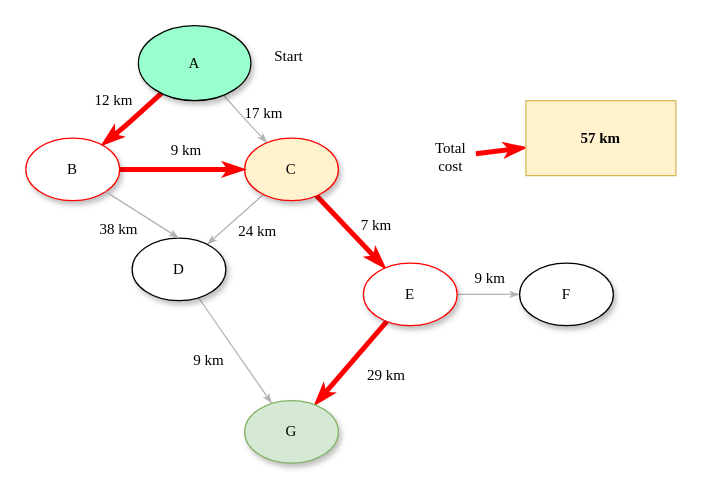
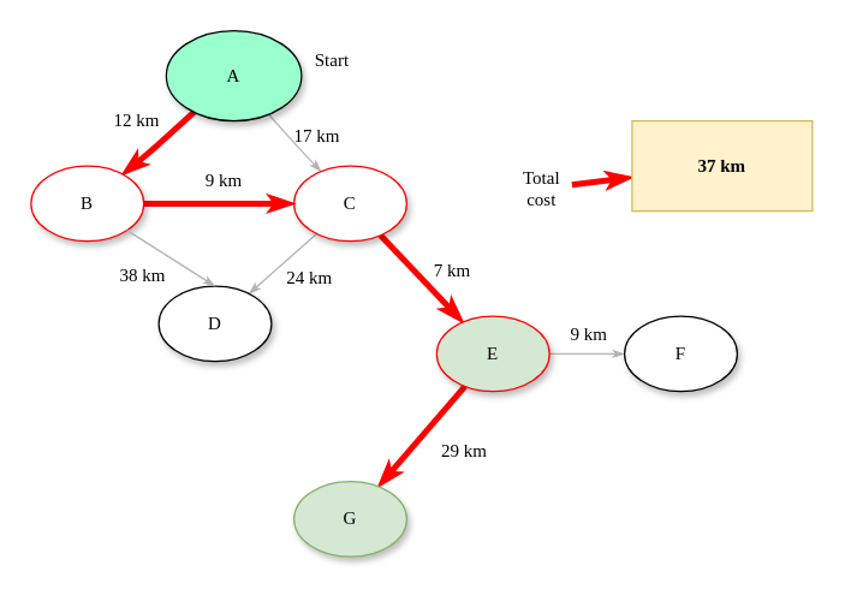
  <mxCell id="0" />
  <mxCell id="1" parent="0" />
  <mxCell id="2" style="edgeStyle=none;rounded=1;html=1;labelBackgroundColor=none;startArrow=none;startFill=0;startSize=5;endArrow=classicThin;endFill=1;endSize=5;jettySize=auto;orthogonalLoop=1;strokeColor=#B3B3B3;strokeWidth=1;fontFamily=Verdana;fontSize=12" parent="1" source="4" target="7" edge="1"><mxGeometry relative="1" as="geometry"><Array as="points"><mxPoint x="200" y="100" /></Array></mxGeometry></mxCell>
  <mxCell id="3" value="12 km" style="edgeStyle=none;rounded=1;html=1;labelBackgroundColor=none;startArrow=none;startFill=0;startSize=5;endArrow=classicThin;endFill=1;endSize=5;jettySize=auto;orthogonalLoop=1;strokeWidth=4;fontFamily=Verdana;fontSize=12;strokeColor=#FF0000;" parent="1" source="4" target="16" edge="1"><mxGeometry x="0.22" y="-22" relative="1" as="geometry"><Array as="points"><mxPoint x="100" y="100" /></Array><mxPoint x="4" y="-3" as="offset" /></mxGeometry></mxCell>
  <mxCell id="4" value="A" style="ellipse;whiteSpace=wrap;html=1;rounded=0;shadow=1;comic=0;labelBackgroundColor=none;strokeWidth=1;fontFamily=Verdana;fontSize=12;align=center;fillColor=#99FFCC;" parent="1" vertex="1"><mxGeometry x="110" y="20" width="90" height="60" as="geometry" /></mxCell>
  <mxCell id="5" value="24 km" style="edgeStyle=none;rounded=1;html=1;labelBackgroundColor=none;startArrow=none;startFill=0;startSize=5;endArrow=classicThin;endFill=1;endSize=5;jettySize=auto;orthogonalLoop=1;strokeColor=#B3B3B3;strokeWidth=1;fontFamily=Verdana;fontSize=12" parent="1" source="7" target="13" edge="1"><mxGeometry x="-0.247" y="19" relative="1" as="geometry"><mxPoint as="offset" /></mxGeometry></mxCell>
  <mxCell id="6" value="7 km" style="edgeStyle=none;rounded=1;html=1;labelBackgroundColor=none;startArrow=none;startFill=0;startSize=5;endArrow=classicThin;endFill=1;endSize=5;jettySize=auto;orthogonalLoop=1;strokeWidth=4;fontFamily=Verdana;fontSize=12;strokeColor=#FF0000;" parent="1" source="7" target="11" edge="1"><mxGeometry x="0.255" y="18" relative="1" as="geometry"><mxPoint as="offset" /></mxGeometry></mxCell>
- <mxCell id="7" value="&lt;span&gt;C&lt;/span&gt;" style="ellipse;whiteSpace=wrap;html=1;rounded=0;shadow=1;comic=0;labelBackgroundColor=none;strokeWidth=1;fontFamily=Verdana;fontSize=12;align=center;strokeColor=#FF0000;fillColor=#fff2cc;" parent="1" vertex="1"><mxGeometry x="195" y="110" width="75" height="50" as="geometry" /></mxCell>
+ <mxCell id="7" value="&lt;span&gt;C&lt;/span&gt;" style="ellipse;whiteSpace=wrap;html=1;rounded=0;shadow=1;comic=0;labelBackgroundColor=none;strokeWidth=1;fontFamily=Verdana;fontSize=12;align=center;strokeColor=#FF0000;" parent="1" vertex="1"><mxGeometry x="195" y="110" width="75" height="50" as="geometry" /></mxCell>
  <mxCell id="8" value="29 km" style="edgeStyle=none;rounded=1;html=1;labelBackgroundColor=none;startArrow=none;startFill=0;startSize=5;endArrow=classicThin;endFill=1;endSize=5;jettySize=auto;orthogonalLoop=1;strokeWidth=4;fontFamily=Verdana;fontSize=12;strokeColor=#FF0000;" parent="1" source="11" target="14" edge="1"><mxGeometry x="-0.255" y="28" relative="1" as="geometry"><mxPoint as="offset" /></mxGeometry></mxCell>
  <mxCell id="9" value="" style="edgeStyle=none;orthogonalLoop=1;jettySize=auto;html=1;labelBackgroundColor=none;startFill=0;startSize=5;endArrow=classicThin;endFill=1;endSize=5;strokeColor=#B3B3B3;strokeWidth=1;fontFamily=Verdana;fontSize=12;" edge="1" parent="1" source="11" target="19"><mxGeometry relative="1" as="geometry" /></mxCell>
  <mxCell id="10" value="9 km" style="edgeLabel;html=1;align=center;verticalAlign=middle;resizable=0;points=[];fontSize=12;fontFamily=Verdana;" vertex="1" connectable="0" parent="9"><mxGeometry x="-0.375" y="-4" relative="1" as="geometry"><mxPoint x="9.88" y="-18" as="offset" /></mxGeometry></mxCell>
- <mxCell id="11" value="&lt;span&gt;E&lt;/span&gt;" style="ellipse;whiteSpace=wrap;html=1;rounded=0;shadow=1;comic=0;labelBackgroundColor=none;strokeWidth=1;fontFamily=Verdana;fontSize=12;align=center;strokeColor=#FF0000;" parent="1" vertex="1"><mxGeometry x="290" y="210" width="75" height="50" as="geometry" /></mxCell>
- <mxCell id="12" value="9 km" style="edgeStyle=none;rounded=1;html=1;labelBackgroundColor=none;startArrow=none;startFill=0;startSize=5;endArrow=classicThin;endFill=1;endSize=5;jettySize=auto;orthogonalLoop=1;strokeColor=#B3B3B3;strokeWidth=1;fontFamily=Verdana;fontSize=12" parent="1" source="13" target="14" edge="1"><mxGeometry x="-0.105" y="-22" relative="1" as="geometry"><mxPoint as="offset" /></mxGeometry></mxCell>
+ <mxCell id="11" value="&lt;span&gt;E&lt;/span&gt;" style="ellipse;whiteSpace=wrap;html=1;rounded=0;shadow=1;comic=0;labelBackgroundColor=none;strokeWidth=1;fontFamily=Verdana;fontSize=12;align=center;strokeColor=#FF0000;fillColor=#d5e8d4;" parent="1" vertex="1"><mxGeometry x="290" y="210" width="75" height="50" as="geometry" /></mxCell>
  <mxCell id="13" value="&lt;span&gt;D&lt;/span&gt;" style="ellipse;whiteSpace=wrap;html=1;rounded=0;shadow=1;comic=0;labelBackgroundColor=none;strokeWidth=1;fontFamily=Verdana;fontSize=12;align=center;" parent="1" vertex="1"><mxGeometry x="105" y="190" width="75" height="50" as="geometry" /></mxCell>
  <mxCell id="14" value="G" style="ellipse;whiteSpace=wrap;html=1;rounded=0;shadow=1;comic=0;labelBackgroundColor=none;strokeWidth=1;fontFamily=Verdana;fontSize=12;align=center;fillColor=#d5e8d4;strokeColor=#82b366;" parent="1" vertex="1"><mxGeometry x="195" y="320" width="75" height="50" as="geometry" /></mxCell>
  <mxCell id="15" value="" style="edgeStyle=none;orthogonalLoop=1;jettySize=auto;html=1;labelBackgroundColor=none;startFill=0;startSize=5;endArrow=classicThin;endFill=1;endSize=5;strokeWidth=4;fontFamily=Verdana;fontSize=12;strokeColor=#FF0000;" edge="1" parent="1" source="16" target="7"><mxGeometry relative="1" as="geometry" /></mxCell>
  <mxCell id="16" value="B" style="ellipse;whiteSpace=wrap;html=1;rounded=0;shadow=1;comic=0;labelBackgroundColor=none;strokeWidth=1;fontFamily=Verdana;fontSize=12;align=center;strokeColor=#FF0000;" parent="1" vertex="1"><mxGeometry x="20" y="110" width="75" height="50" as="geometry" /></mxCell>
  <mxCell id="17" style="rounded=1;html=1;labelBackgroundColor=none;startArrow=none;startFill=0;startSize=5;endArrow=classicThin;endFill=1;endSize=5;jettySize=auto;orthogonalLoop=1;strokeColor=#B3B3B3;strokeWidth=1;fontFamily=Verdana;fontSize=12;exitX=1;exitY=1;exitDx=0;exitDy=0;entryX=0.5;entryY=0;entryDx=0;entryDy=0;" edge="1" parent="1" source="16" target="13"><mxGeometry relative="1" as="geometry"><mxPoint x="198.536" y="80.004" as="sourcePoint" /><mxPoint x="279.597" y="128.298" as="targetPoint" /></mxGeometry></mxCell>
  <mxCell id="18" value="38 km" style="edgeLabel;html=1;align=center;verticalAlign=middle;resizable=0;points=[];fontSize=12;fontFamily=Verdana;" vertex="1" connectable="0" parent="17"><mxGeometry x="-0.232" y="2" relative="1" as="geometry"><mxPoint x="-14.61" y="17.01" as="offset" /></mxGeometry></mxCell>
  <mxCell id="19" value="&lt;span&gt;F&lt;/span&gt;" style="ellipse;whiteSpace=wrap;html=1;rounded=0;shadow=1;comic=0;labelBackgroundColor=none;strokeWidth=1;fontFamily=Verdana;fontSize=12;align=center;" vertex="1" parent="1"><mxGeometry x="415" y="210" width="75" height="50" as="geometry" /></mxCell>
  <mxCell id="20" value="17 km" style="text;html=1;align=center;verticalAlign=middle;resizable=0;points=[];autosize=1;fontSize=12;fontFamily=Verdana;" vertex="1" parent="1"><mxGeometry x="185" y="80" width="50" height="20" as="geometry" /></mxCell>
  <mxCell id="21" value="9 km" style="text;html=1;align=center;verticalAlign=middle;resizable=0;points=[];autosize=1;fontSize=12;fontFamily=Verdana;" vertex="1" parent="1"><mxGeometry x="127.5" y="110" width="40" height="20" as="geometry" /></mxCell>
- <mxCell id="22" value="Start" style="text;html=1;align=center;verticalAlign=middle;resizable=0;points=[];autosize=1;fontSize=12;fontFamily=Verdana;" vertex="1" parent="1"><mxGeometry x="210" y="35" width="40" height="20" as="geometry" /></mxCell>
+ <mxCell id="22" value="Start" style="text;html=1;align=center;verticalAlign=middle;resizable=0;points=[];autosize=1;fontSize=12;fontFamily=Verdana;" vertex="1" parent="1"><mxGeometry x="200" y="30" width="40" height="20" as="geometry" /></mxCell>
  <mxCell id="23" value="" style="edgeStyle=none;orthogonalLoop=1;jettySize=auto;html=1;labelBackgroundColor=none;startFill=0;startSize=5;endArrow=classicThin;endFill=1;endSize=5;strokeColor=#FF0000;strokeWidth=4;fontFamily=Verdana;fontSize=12;" edge="1" parent="1" source="24" target="25"><mxGeometry relative="1" as="geometry" /></mxCell>
  <mxCell id="24" value="Total cost" style="text;html=1;strokeColor=none;fillColor=none;align=center;verticalAlign=middle;whiteSpace=wrap;rounded=0;labelBackgroundColor=none;fontFamily=Verdana;fontSize=12;" vertex="1" parent="1"><mxGeometry x="340" y="115" width="40" height="20" as="geometry" /></mxCell>
- <mxCell id="25" value="&lt;b&gt;57 km&lt;/b&gt;" style="whiteSpace=wrap;html=1;labelBackgroundColor=none;strokeColor=#d6b656;fillColor=#fff2cc;fontFamily=Verdana;fontSize=12;" vertex="1" parent="1"><mxGeometry x="420" y="80" width="120" height="60" as="geometry" /></mxCell>
+ <mxCell id="25" value="&lt;b&gt;37 km&lt;/b&gt;" style="whiteSpace=wrap;html=1;labelBackgroundColor=none;strokeColor=#d6b656;fillColor=#fff2cc;fontFamily=Verdana;fontSize=12;" vertex="1" parent="1"><mxGeometry x="420" y="80" width="120" height="60" as="geometry" /></mxCell>
